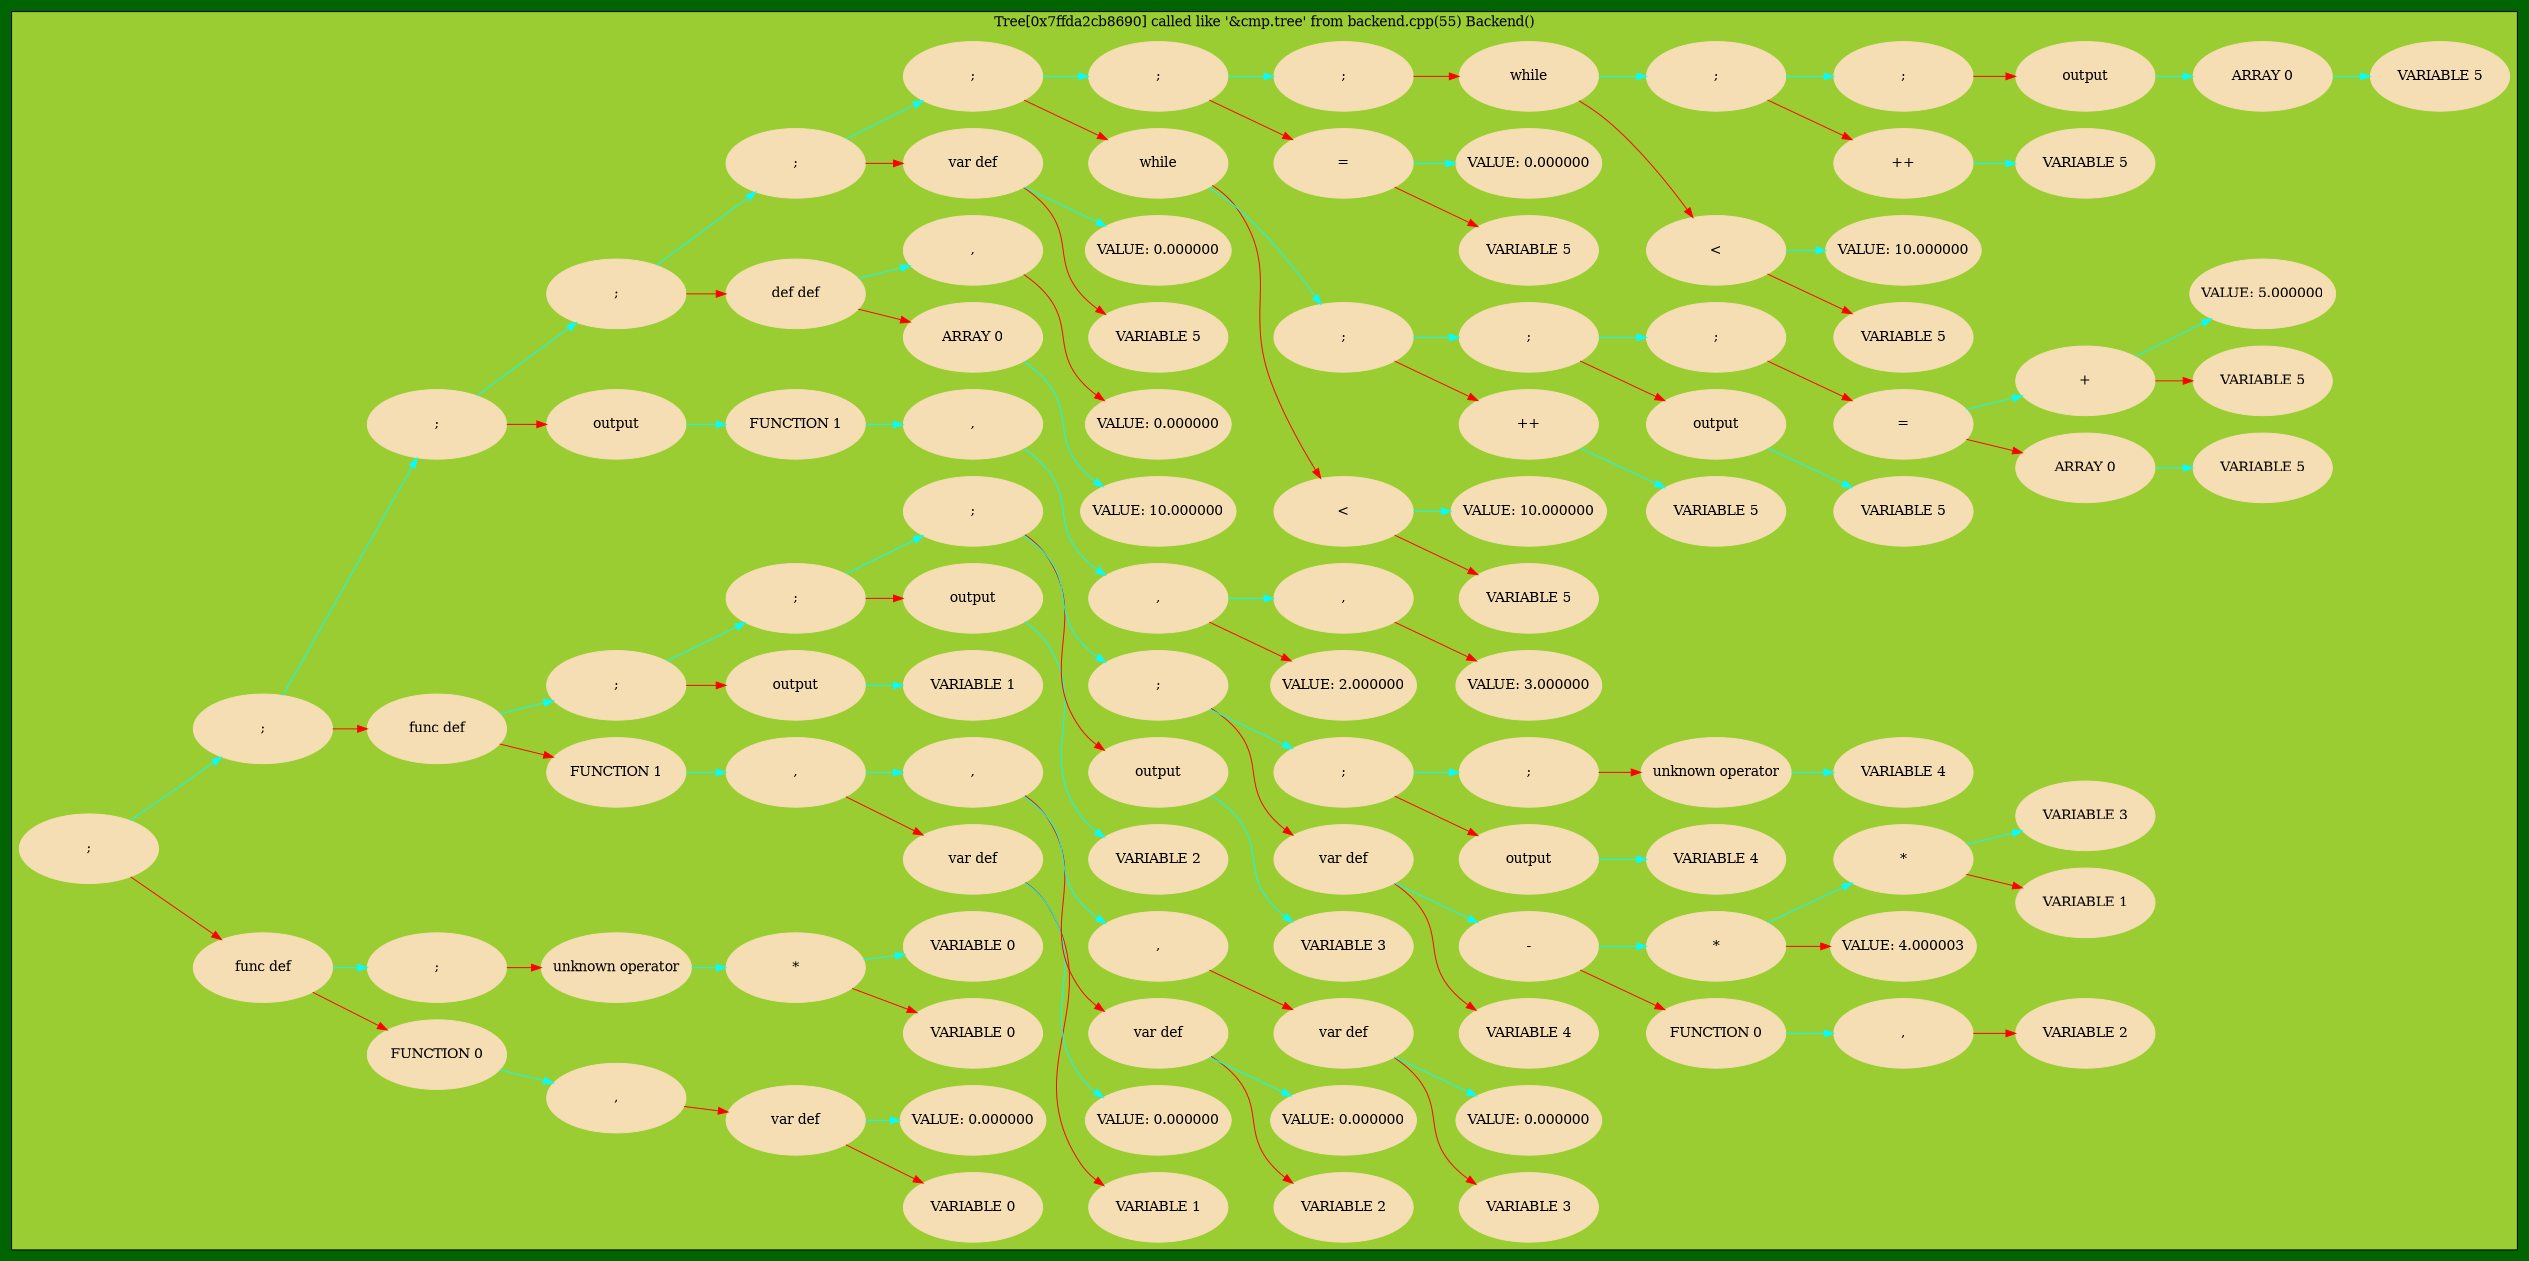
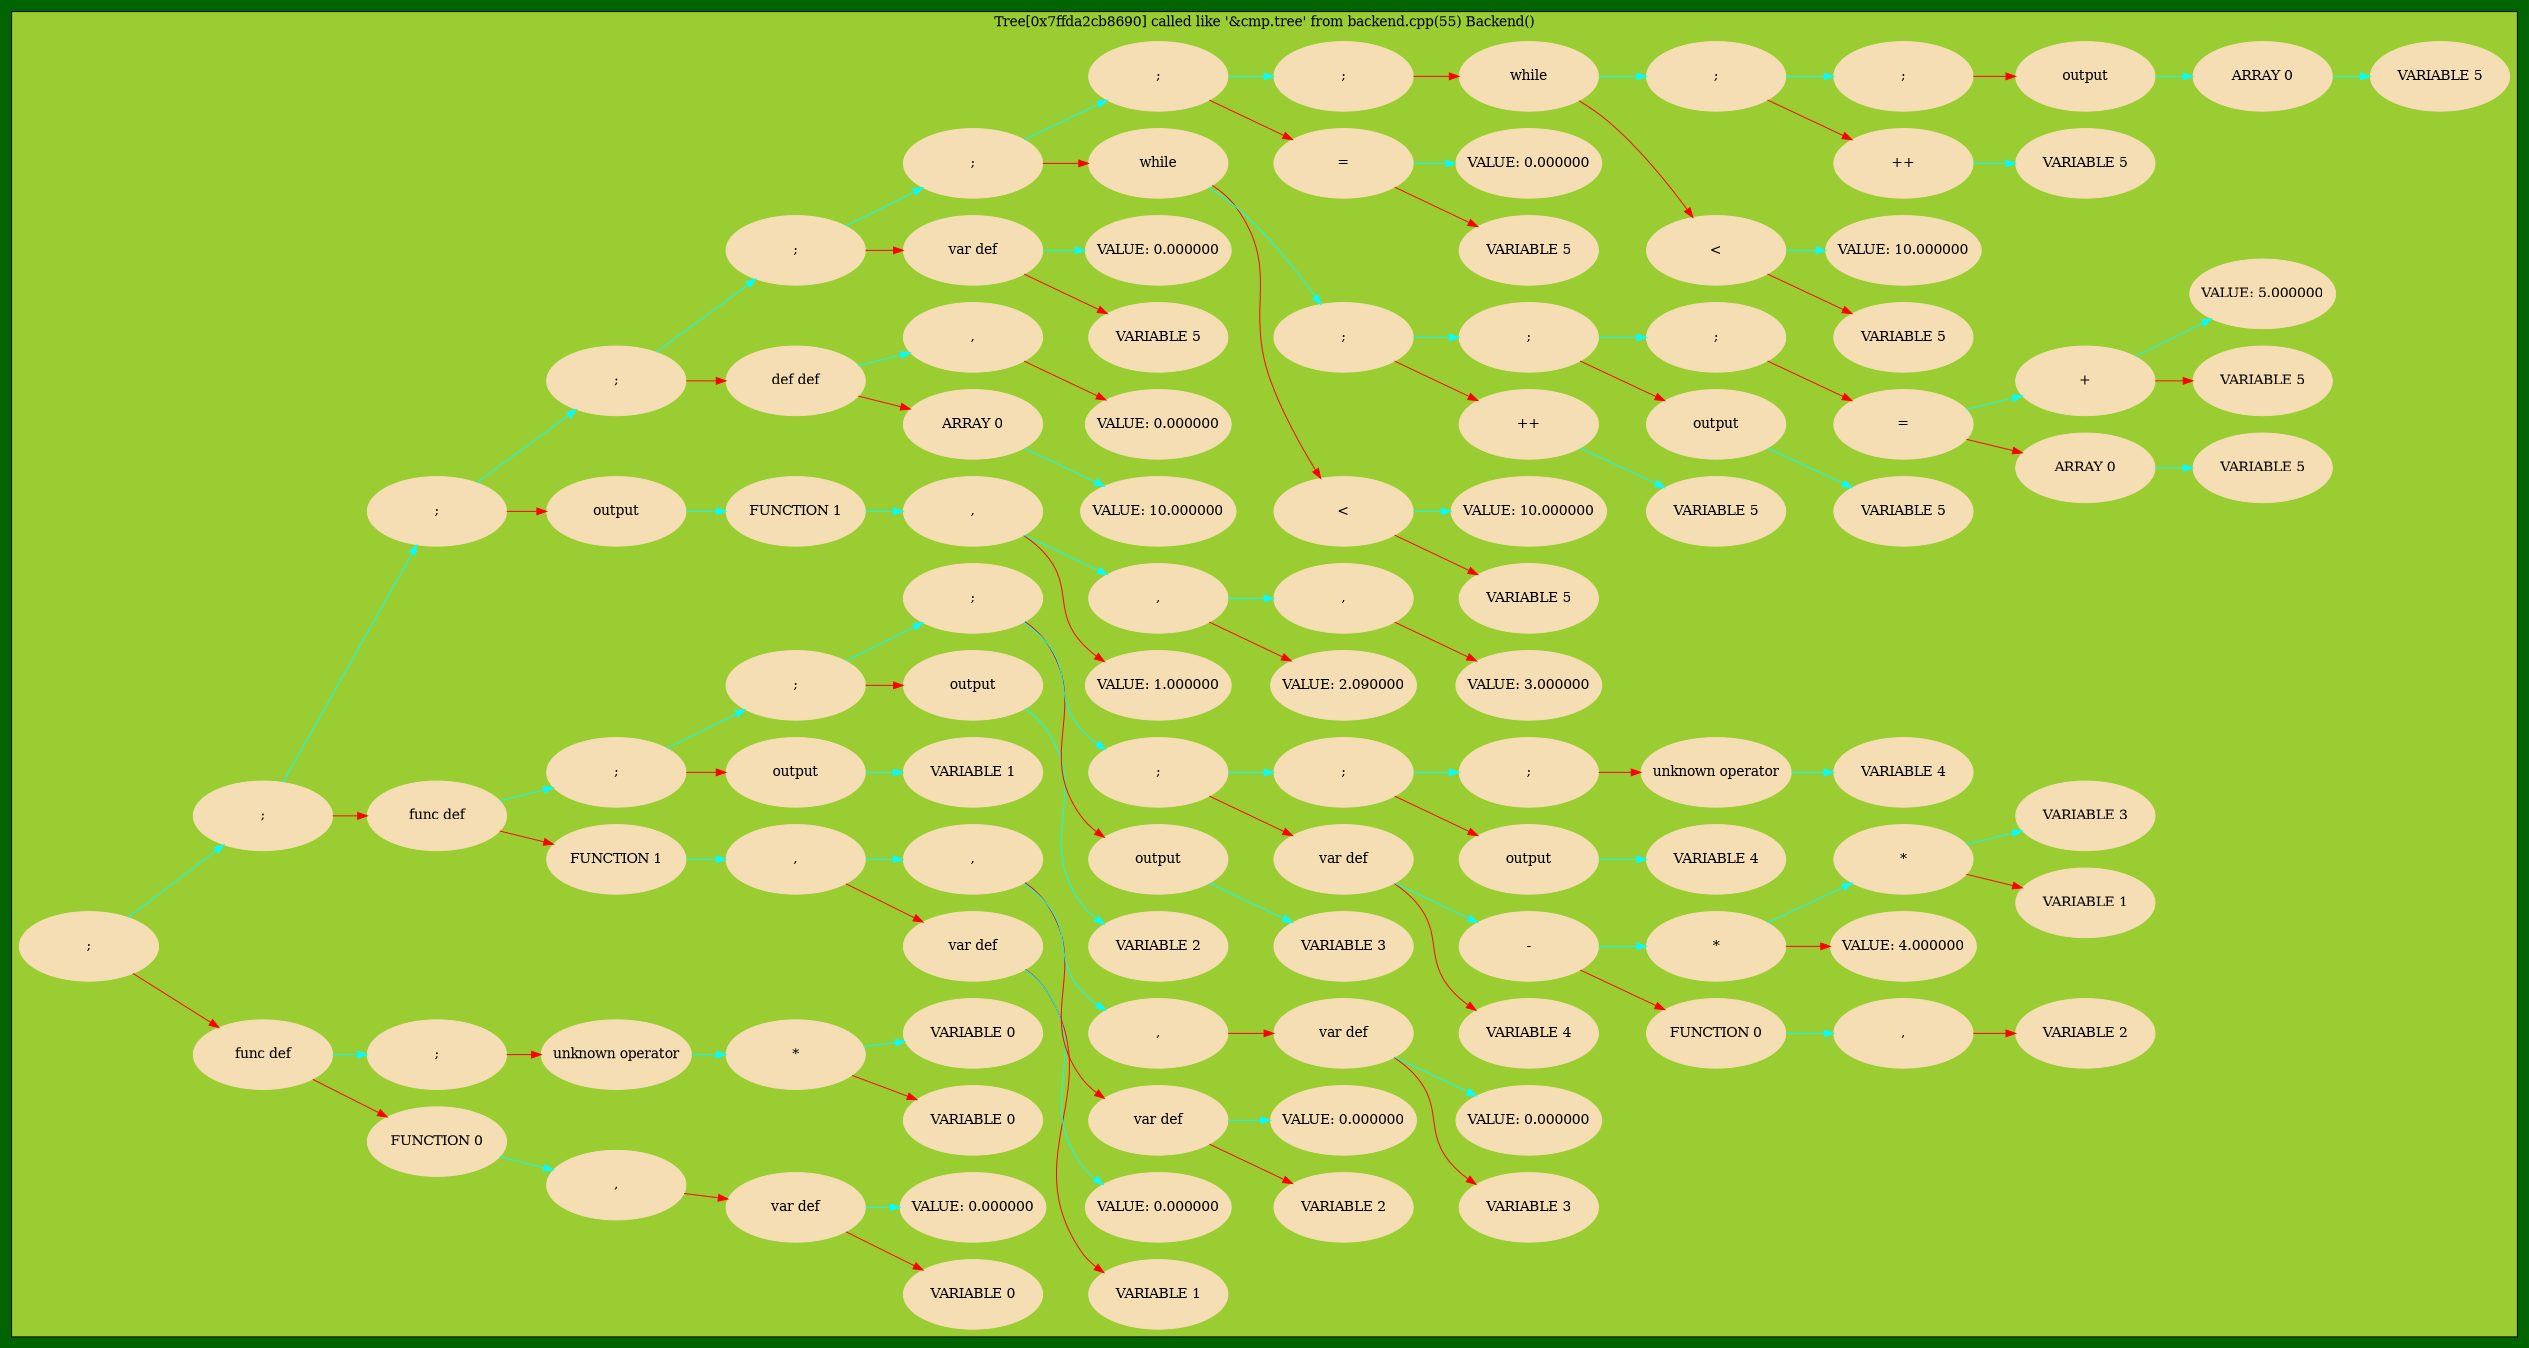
  digraph {
    bgcolor=darkgreen
    rankdir=LR
    splines=splines
    node [color=wheat shape=oval style=filled]
    edge [color=cyan fontsize=15]
    n1 [height=1 label=";" width=2]
    n2 [height=1 label="func def" width=2]
    n3 [height=1 label=";" width=2]
    n4 [height=1 label="FUNCTION 0" width=2]
    n5 [height=1 label=";" width=2]
    n6 [height=1 label="," width=2]
    n7 [height=1 label="var def" width=2]
    n8 [height=1 label="VARIABLE 0" width=2]
    n9 [height=1 label="VALUE: 0.000000" width=2]
    n10 [height=1 label="unknown operator" width=2]
    n11 [height=1 label="*" width=2]
    n12 [height=1 label="VARIABLE 0" width=2]
    n13 [height=1 label="VARIABLE 0" width=2]
    n14 [height=1 label="func def" width=2]
    n15 [height=1 label=";" width=2]
    n16 [height=1 label="FUNCTION 1" width=2]
    n17 [height=1 label=";" width=2]
    n18 [height=1 label="," width=2]
    n19 [height=1 label="var def" width=2]
    n20 [height=1 label="," width=2]
    n21 [height=1 label="VARIABLE 1" width=2]
    n22 [height=1 label="VALUE: 0.000000" width=2]
    n23 [height=1 label="var def" width=2]
    n24 [height=1 label="," width=2]
    n25 [height=1 label="VARIABLE 2" width=2]
    n26 [height=1 label="VALUE: 0.000000" width=2]
    n27 [height=1 label="var def" width=2]
    n28 [height=1 label="VARIABLE 3" width=2]
    n29 [height=1 label="VALUE: 0.000000" width=2]
    n30 [height=1 label=output width=2]
    n31 [height=1 label=";" width=2]
    n32 [height=1 label="VARIABLE 1" width=2]
    n33 [height=1 label=output width=2]
    n34 [height=1 label=";" width=2]
    n35 [height=1 label="VARIABLE 2" width=2]
    n36 [height=1 label=output width=2]
    n37 [height=1 label=";" width=2]
    n38 [height=1 label="VARIABLE 3" width=2]
    n39 [height=1 label="var def" width=2]
    n40 [height=1 label=";" width=2]
    n41 [height=1 label="VARIABLE 4" width=2]
    n42 [height=1 label="-" width=2]
    n43 [height=1 label="FUNCTION 0" width=2]
    n44 [height=1 label="*" width=2]
    n45 [height=1 label="," width=2]
    n46 [height=1 label="VARIABLE 2" width=2]
-   n47 [height=1 label="VALUE: 4.000003" width=2]
+   n47 [height=1 label="VALUE: 4.000000" width=2]
    n48 [height=1 label="*" width=2]
    n49 [height=1 label="VARIABLE 1" width=2]
    n50 [height=1 label="VARIABLE 3" width=2]
    n51 [height=1 label=output width=2]
    n52 [height=1 label=";" width=2]
    n53 [height=1 label="VARIABLE 4" width=2]
    n54 [height=1 label="unknown operator" width=2]
    n55 [height=1 label="VARIABLE 4" width=2]
    n56 [height=1 label=output width=2]
    n57 [height=1 label=";" width=2]
    n58 [height=1 label="FUNCTION 1" width=2]
    n59 [height=1 label="," width=2]
+   n60 [height=1 label="VALUE: 1.000000" width=2]
    n61 [height=1 label="," width=2]
-   n62 [height=1 label="VALUE: 2.000000" width=2]
+   n62 [height=1 label="VALUE: 2.090000" width=2]
    n63 [height=1 label="," width=2]
    n64 [height=1 label="VALUE: 3.000000" width=2]
    n65 [height=1 label="def def" width=2]
    n66 [height=1 label=";" width=2]
    n67 [height=1 label="ARRAY 0" width=2]
    n68 [height=1 label="," width=2]
    n69 [height=1 label="VALUE: 10.000000" width=2]
    n70 [height=1 label="VALUE: 0.000000" width=2]
    n71 [height=1 label="var def" width=2]
    n72 [height=1 label=";" width=2]
    n73 [height=1 label="VARIABLE 5" width=2]
    n74 [height=1 label="VALUE: 0.000000" width=2]
    n75 [height=1 label=while width=2]
    n76 [height=1 label=";" width=2]
    n77 [height=1 label="<" width=2]
    n78 [height=1 label=";" width=2]
    n79 [height=1 label="VARIABLE 5" width=2]
    n80 [height=1 label="VALUE: 10.000000" width=2]
    n81 [height=1 label="++" width=2]
    n82 [height=1 label=";" width=2]
    n83 [height=1 label="VARIABLE 5" width=2]
    n84 [height=1 label=output width=2]
    n85 [height=1 label=";" width=2]
    n86 [height=1 label="VARIABLE 5" width=2]
    n87 [height=1 label="=" width=2]
    n88 [height=1 label="ARRAY 0" width=2]
    n89 [height=1 label="+" width=2]
    n90 [height=1 label="VARIABLE 5" width=2]
    n91 [height=1 label="VARIABLE 5" width=2]
    n92 [height=1 label="VALUE: 5.000000" width=2]
    n93 [height=1 label="=" width=2]
    n94 [height=1 label=";" width=2]
    n95 [height=1 label="VARIABLE 5" width=2]
    n96 [height=1 label="VALUE: 0.000000" width=2]
    n97 [height=1 label=while width=2]
    n98 [height=1 label="<" width=2]
    n99 [height=1 label=";" width=2]
    n100 [height=1 label="VARIABLE 5" width=2]
    n101 [height=1 label="VALUE: 10.000000" width=2]
    n102 [height=1 label="++" width=2]
    n103 [height=1 label=";" width=2]
    n104 [height=1 label="VARIABLE 5" width=2]
    n105 [height=1 label=output width=2]
    n106 [height=1 label="ARRAY 0" width=2]
    n107 [height=1 label="VARIABLE 5" width=2]
    subgraph cluster_1 {
      bgcolor=yellowgreen
      height=20
      label="Tree[0x7ffda2cb8690] called like '&cmp.tree' from backend.cpp(55) Backend()"
      style=filled
      n1
      n2
      n3
      n4
      n5
      n6
      n7
      n8
      n9
      n10
      n11
      n12
      n13
      n14
      n15
      n16
      n17
      n18
      n19
      n20
      n21
      n22
      n23
      n24
      n25
      n26
      n27
      n28
      n29
      n30
      n31
      n32
      n33
      n34
      n35
      n36
      n37
      n38
      n39
      n40
      n41
      n42
      n43
      n44
      n45
      n46
      n47
      n48
      n49
      n50
      n51
      n52
      n53
      n54
      n55
      n56
      n57
      n58
      n59
+     n60
      n61
      n62
      n63
      n64
      n65
      n66
      n67
      n68
      n69
      n70
      n71
      n72
      n73
      n74
      n75
      n76
      n77
      n78
      n79
      n80
      n81
      n82
      n83
      n84
      n85
      n86
      n87
      n88
      n89
      n90
      n91
      n92
      n93
      n94
      n95
      n96
      n97
      n98
      n99
      n100
      n101
      n102
      n103
      n104
      n105
      n106
      n107
    }
    n1 -> n2 [color=red]
    n1 -> n3
    n2 -> n4 [color=red]
    n2 -> n5
    n3 -> n14 [color=red]
    n3 -> n15
    n4 -> n6
    n5 -> n10 [color=red]
    n6 -> n7 [color=red]
    n7 -> n8 [color=red]
    n7 -> n9
    n10 -> n11
    n11 -> n12 [color=red]
    n11 -> n13
    n14 -> n16 [color=red]
    n14 -> n17
    n15 -> n56 [color=red]
    n15 -> n57
    n16 -> n18
    n17 -> n30 [color=red]
    n17 -> n31
    n18 -> n19 [color=red]
    n18 -> n20
    n19 -> n21 [color=red]
    n19 -> n22
    n20 -> n23 [color=red]
    n20 -> n24
    n23 -> n25 [color=red]
    n23 -> n26
    n24 -> n27 [color=red]
    n27 -> n28 [color=red]
    n27 -> n29
    n30 -> n32
    n31 -> n33 [color=red]
    n31 -> n34
    n33 -> n35
    n34 -> n36 [color=red]
    n34 -> n37
    n36 -> n38
    n37 -> n39 [color=red]
    n37 -> n40
    n39 -> n41 [color=red]
    n39 -> n42
    n40 -> n51 [color=red]
    n40 -> n52
    n42 -> n43 [color=red]
    n42 -> n44
    n43 -> n45
    n44 -> n47 [color=red]
    n44 -> n48
    n45 -> n46 [color=red]
    n48 -> n49 [color=red]
    n48 -> n50
    n51 -> n53
    n52 -> n54 [color=red]
    n54 -> n55
    n56 -> n58
    n57 -> n65 [color=red]
    n57 -> n66
    n58 -> n59
+   n59 -> n60 [color=red]
    n59 -> n61
    n61 -> n62 [color=red]
    n61 -> n63
    n63 -> n64 [color=red]
    n65 -> n67 [color=red]
    n65 -> n68
    n66 -> n71 [color=red]
    n66 -> n72
    n67 -> n69
    n68 -> n70 [color=red]
    n71 -> n73 [color=red]
    n71 -> n74
    n72 -> n75 [color=red]
    n72 -> n76
    n75 -> n77 [color=red]
    n75 -> n78
    n76 -> n93 [color=red]
    n76 -> n94
    n77 -> n79 [color=red]
    n77 -> n80
    n78 -> n81 [color=red]
    n78 -> n82
    n81 -> n83
    n82 -> n84 [color=red]
    n82 -> n85
    n84 -> n86
    n85 -> n87 [color=red]
    n87 -> n88 [color=red]
    n87 -> n89
    n88 -> n90
    n89 -> n91 [color=red]
    n89 -> n92
    n93 -> n95 [color=red]
    n93 -> n96
    n94 -> n97 [color=red]
    n97 -> n98 [color=red]
    n97 -> n99
    n98 -> n100 [color=red]
    n98 -> n101
    n99 -> n102 [color=red]
    n99 -> n103
    n102 -> n104
    n103 -> n105 [color=red]
    n105 -> n106
    n106 -> n107
  }
